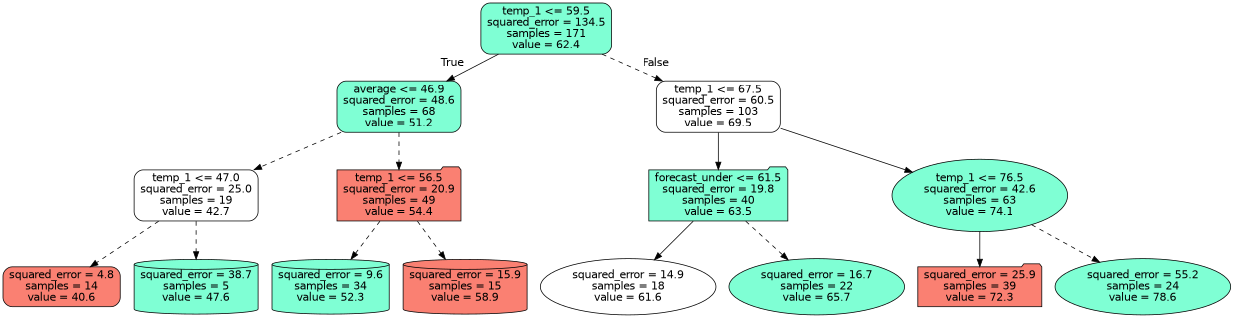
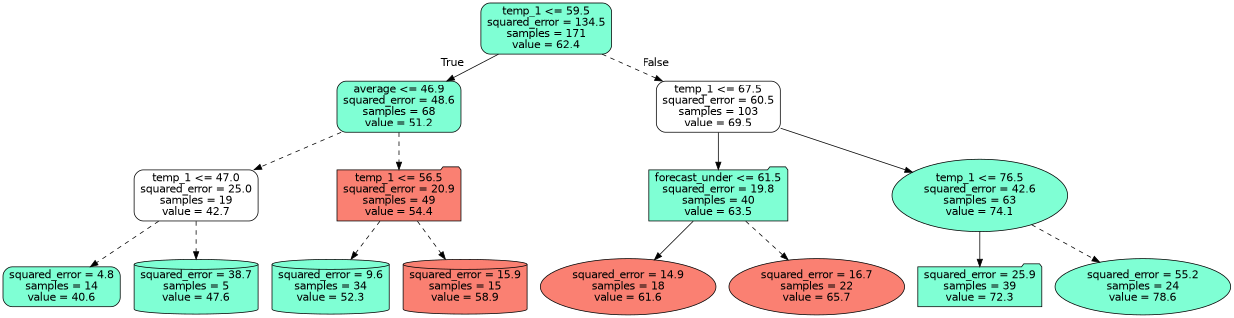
  digraph {
    node [color=black fillcolor=aquamarine fontname=helvetica shape=box style="rounded,filled"]
    edge [fontname=helvetica style=dashed]
    n1 [label="temp_1 <= 59.5\nsquared_error = 134.5\nsamples = 171\nvalue = 62.4"]
    n2 [label="average <= 46.9\nsquared_error = 48.6\nsamples = 68\nvalue = 51.2"]
    n3 [fillcolor=white label="temp_1 <= 67.5\nsquared_error = 60.5\nsamples = 103\nvalue = 69.5"]
    n4 [fillcolor=white label="temp_1 <= 47.0\nsquared_error = 25.0\nsamples = 19\nvalue = 42.7"]
    n5 [fillcolor=salmon label="temp_1 <= 56.5\nsquared_error = 20.9\nsamples = 49\nvalue = 54.4" shape=folder]
    n6 [label="forecast_under <= 61.5\nsquared_error = 19.8\nsamples = 40\nvalue = 63.5" shape=folder]
    n7 [label="temp_1 <= 76.5\nsquared_error = 42.6\nsamples = 63\nvalue = 74.1" shape=ellipse]
-   n8 [fillcolor=salmon label="squared_error = 4.8\nsamples = 14\nvalue = 40.6"]
+   n8 [label="squared_error = 4.8\nsamples = 14\nvalue = 40.6"]
    n9 [label="squared_error = 38.7\nsamples = 5\nvalue = 47.6" shape=cylinder]
    n10 [label="squared_error = 9.6\nsamples = 34\nvalue = 52.3" shape=cylinder]
    n11 [fillcolor=salmon label="squared_error = 15.9\nsamples = 15\nvalue = 58.9" shape=cylinder]
-   n12 [fillcolor=white label="squared_error = 14.9\nsamples = 18\nvalue = 61.6" shape=ellipse]
-   n13 [label="squared_error = 16.7\nsamples = 22\nvalue = 65.7" shape=ellipse]
-   n14 [fillcolor=salmon label="squared_error = 25.9\nsamples = 39\nvalue = 72.3" shape=folder]
+   n12 [fillcolor=salmon label="squared_error = 14.9\nsamples = 18\nvalue = 61.6" shape=ellipse]
+   n13 [fillcolor=salmon label="squared_error = 16.7\nsamples = 22\nvalue = 65.7" shape=ellipse]
+   n14 [label="squared_error = 25.9\nsamples = 39\nvalue = 72.3" shape=folder]
    n15 [label="squared_error = 55.2\nsamples = 24\nvalue = 78.6" shape=ellipse]
    n1 -> n2 [headlabel=True labelangle=45 labeldistance=2.5 style=solid]
    n1 -> n3 [headlabel=False labelangle=-45 labeldistance=2.5]
    n2 -> n4
    n2 -> n5
    n3 -> n6 [style=solid]
    n3 -> n7 [style=solid]
    n4 -> n8
    n4 -> n9
    n5 -> n10
    n5 -> n11
    n6 -> n12 [style=solid]
    n6 -> n13
    n7 -> n14 [style=solid]
    n7 -> n15
  }
